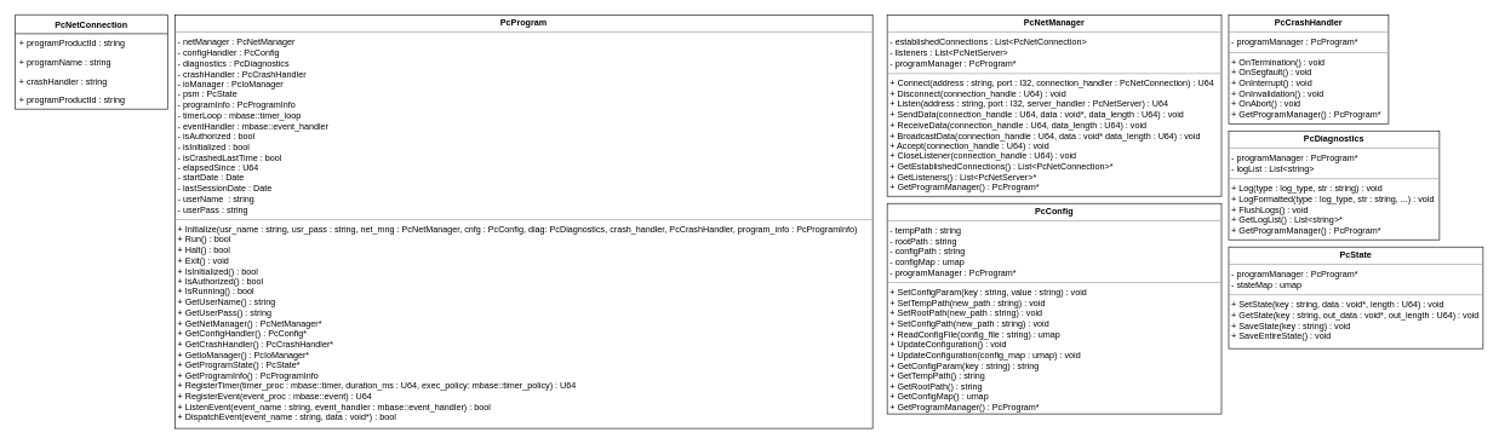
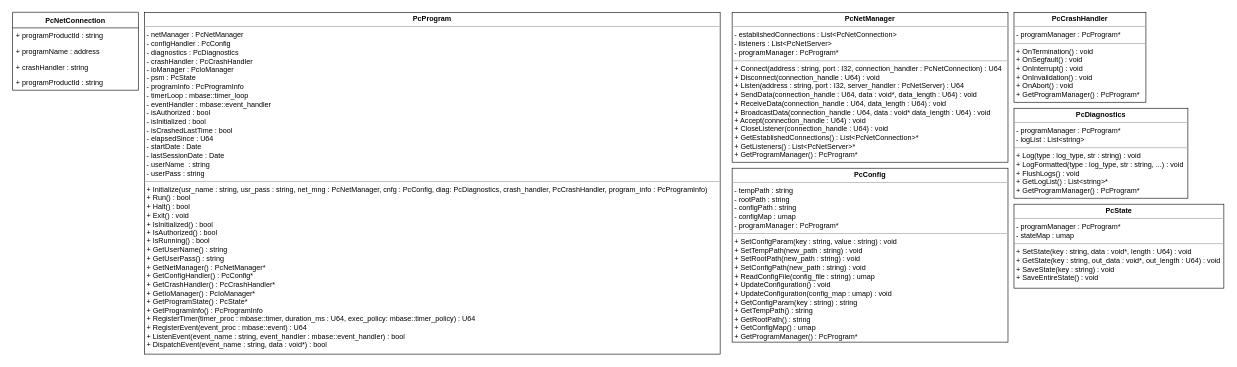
  <mxCell id="0" />
  <mxCell id="1" parent="0" />
  <mxCell id="2" value="&lt;p style=&quot;margin: 0px ; margin-top: 4px ; text-align: center&quot;&gt;&lt;b&gt;PcProgram&lt;/b&gt;&lt;/p&gt;&lt;hr size=&quot;1&quot;&gt;&lt;p style=&quot;margin: 0px ; margin-left: 4px&quot;&gt;- netManager : PcNetManager&lt;/p&gt;&lt;p style=&quot;margin: 0px ; margin-left: 4px&quot;&gt;- configHandler : PcConfig&lt;/p&gt;&lt;p style=&quot;margin: 0px ; margin-left: 4px&quot;&gt;- diagnostics : PcDiagnostics&lt;/p&gt;&lt;p style=&quot;margin: 0px ; margin-left: 4px&quot;&gt;- crashHandler : PcCrashHandler&lt;/p&gt;&lt;p style=&quot;margin: 0px 0px 0px 4px&quot;&gt;- ioManager : PcIoManager&lt;/p&gt;&lt;p style=&quot;margin: 0px ; margin-left: 4px&quot;&gt;&lt;span&gt;- psm : PcState&amp;nbsp;&lt;/span&gt;&lt;br&gt;&lt;/p&gt;&lt;p style=&quot;margin: 0px ; margin-left: 4px&quot;&gt;- programInfo : PcProgramInfo&lt;span&gt;&lt;br&gt;&lt;/span&gt;&lt;/p&gt;&lt;p style=&quot;margin: 0px ; margin-left: 4px&quot;&gt;- timerLoop : mbase::timer_loop&lt;/p&gt;&lt;p style=&quot;margin: 0px ; margin-left: 4px&quot;&gt;- eventHandler : mbase::event_handler&lt;/p&gt;&lt;p style=&quot;margin: 0px ; margin-left: 4px&quot;&gt;- isAuthorized : bool&lt;/p&gt;&lt;p style=&quot;margin: 0px ; margin-left: 4px&quot;&gt;- isInitialized : bool&lt;/p&gt;&lt;p style=&quot;margin: 0px ; margin-left: 4px&quot;&gt;- isCrashedLastTime : bool&lt;/p&gt;&lt;p style=&quot;margin: 0px ; margin-left: 4px&quot;&gt;- elapsedSince : U64&lt;/p&gt;&lt;p style=&quot;margin: 0px ; margin-left: 4px&quot;&gt;- startDate : Date&lt;/p&gt;&lt;p style=&quot;margin: 0px ; margin-left: 4px&quot;&gt;- lastSessionDate : Date&lt;/p&gt;&lt;p style=&quot;margin: 0px ; margin-left: 4px&quot;&gt;- userName&amp;nbsp; : string&lt;/p&gt;&lt;p style=&quot;margin: 0px ; margin-left: 4px&quot;&gt;- userPass : string&lt;/p&gt;&lt;hr size=&quot;1&quot;&gt;&lt;p style=&quot;margin: 0px ; margin-left: 4px&quot;&gt;+ Initialize(usr_name : string, usr_pass : string, net_mng : PcNetManager, cnfg : PcConfig, diag: PcDiagnostics, crash_handler, PcCrashHandler, program_info : PcProgramInfo)&lt;/p&gt;&lt;p style=&quot;margin: 0px ; margin-left: 4px&quot;&gt;+ Run() : bool&lt;/p&gt;&lt;p style=&quot;margin: 0px ; margin-left: 4px&quot;&gt;+ Halt() : bool&lt;/p&gt;&lt;p style=&quot;margin: 0px ; margin-left: 4px&quot;&gt;+ Exit() : void&lt;/p&gt;&lt;p style=&quot;margin: 0px ; margin-left: 4px&quot;&gt;+ IsInitialized() : bool&lt;/p&gt;&lt;p style=&quot;margin: 0px ; margin-left: 4px&quot;&gt;+ IsAuthorized() : bool&lt;/p&gt;&lt;p style=&quot;margin: 0px ; margin-left: 4px&quot;&gt;+ IsRunning() : bool&lt;/p&gt;&lt;p style=&quot;margin: 0px ; margin-left: 4px&quot;&gt;+ GetUserName() : string&lt;/p&gt;&lt;p style=&quot;margin: 0px ; margin-left: 4px&quot;&gt;+ GetUserPass() : string&lt;/p&gt;&lt;p style=&quot;margin: 0px ; margin-left: 4px&quot;&gt;+ GetNetManager() : PcNetManager*&lt;/p&gt;&lt;p style=&quot;margin: 0px ; margin-left: 4px&quot;&gt;+ GetConfigHandler() : PcConfig*&lt;/p&gt;&lt;p style=&quot;margin: 0px ; margin-left: 4px&quot;&gt;+ GetCrashHandler() : PcCrashHandler*&lt;/p&gt;&lt;p style=&quot;margin: 0px ; margin-left: 4px&quot;&gt;+ GetIoManager() : PcIoManager*&lt;br&gt;&lt;/p&gt;&lt;p style=&quot;margin: 0px ; margin-left: 4px&quot;&gt;+ GetProgramState() : PcState*&lt;/p&gt;&lt;p style=&quot;margin: 0px ; margin-left: 4px&quot;&gt;+ GetProgramInfo() : PcProgramInfo&lt;br&gt;&lt;/p&gt;&lt;p style=&quot;margin: 0px ; margin-left: 4px&quot;&gt;+ RegisterTimer(timer_proc : mbase::timer, duration_ms : U64, exec_policy: mbase::timer_policy) : U64&lt;/p&gt;&lt;p style=&quot;margin: 0px ; margin-left: 4px&quot;&gt;+ RegisterEvent(event_proc : mbase::event) : U64&lt;/p&gt;&lt;p style=&quot;margin: 0px ; margin-left: 4px&quot;&gt;+ ListenEvent(event_name : string, event_handler : mbase::event_handler) : bool&lt;/p&gt;&lt;p style=&quot;margin: 0px ; margin-left: 4px&quot;&gt;+ DispatchEvent(event_name : string, data : void*) : bool&lt;/p&gt;" style="verticalAlign=top;align=left;overflow=fill;fontSize=12;fontFamily=Helvetica;html=1;" parent="1" vertex="1"><mxGeometry x="240" y="20" width="960" height="570" as="geometry" /></mxCell>
  <mxCell id="3" value="PcNetConnection" style="swimlane;fontStyle=1;childLayout=stackLayout;horizontal=1;startSize=26;fillColor=none;horizontalStack=0;resizeParent=1;resizeParentMax=0;resizeLast=0;collapsible=1;marginBottom=0;" parent="1" vertex="1"><mxGeometry x="20" y="20" width="210" height="130" as="geometry" /></mxCell>
  <mxCell id="4" value="+ programProductId : string" style="text;strokeColor=none;fillColor=none;align=left;verticalAlign=top;spacingLeft=4;spacingRight=4;overflow=hidden;rotatable=0;points=[[0,0.5],[1,0.5]];portConstraint=eastwest;" parent="3" vertex="1"><mxGeometry y="26" width="210" height="26" as="geometry" /></mxCell>
- <mxCell id="5" value="+ programName : string" style="text;strokeColor=none;fillColor=none;align=left;verticalAlign=top;spacingLeft=4;spacingRight=4;overflow=hidden;rotatable=0;points=[[0,0.5],[1,0.5]];portConstraint=eastwest;" parent="3" vertex="1"><mxGeometry y="52" width="210" height="26" as="geometry" /></mxCell>
+ <mxCell id="5" value="+ programName : address" style="text;strokeColor=none;fillColor=none;align=left;verticalAlign=top;spacingLeft=4;spacingRight=4;overflow=hidden;rotatable=0;points=[[0,0.5],[1,0.5]];portConstraint=eastwest;" parent="3" vertex="1"><mxGeometry y="52" width="210" height="26" as="geometry" /></mxCell>
  <mxCell id="6" value="+ crashHandler : string" style="text;strokeColor=none;fillColor=none;align=left;verticalAlign=top;spacingLeft=4;spacingRight=4;overflow=hidden;rotatable=0;points=[[0,0.5],[1,0.5]];portConstraint=eastwest;" parent="3" vertex="1"><mxGeometry y="78" width="210" height="26" as="geometry" /></mxCell>
  <mxCell id="7" value="+ programProductId : string" style="text;strokeColor=none;fillColor=none;align=left;verticalAlign=top;spacingLeft=4;spacingRight=4;overflow=hidden;rotatable=0;points=[[0,0.5],[1,0.5]];portConstraint=eastwest;" parent="3" vertex="1"><mxGeometry y="104" width="210" height="26" as="geometry" /></mxCell>
  <mxCell id="8" value="&lt;p style=&quot;margin: 0px ; margin-top: 4px ; text-align: center&quot;&gt;&lt;b&gt;PcNetManager&lt;/b&gt;&lt;/p&gt;&lt;hr size=&quot;1&quot;&gt;&lt;p style=&quot;margin: 0px ; margin-left: 4px&quot;&gt;- establishedConnections : List&amp;lt;PcNetConnection&amp;gt;&lt;/p&gt;&lt;p style=&quot;margin: 0px ; margin-left: 4px&quot;&gt;- listeners : List&amp;lt;PcNetServer&amp;gt;&lt;/p&gt;&lt;p style=&quot;margin: 0px ; margin-left: 4px&quot;&gt;- programManager : PcProgram*&lt;/p&gt;&lt;hr size=&quot;1&quot;&gt;&lt;p style=&quot;margin: 0px ; margin-left: 4px&quot;&gt;+ Connect(address : string, port : I32, connection_handler : PcNetConnection) : U64&lt;/p&gt;&lt;p style=&quot;margin: 0px ; margin-left: 4px&quot;&gt;+ Disconnect(connection_handle : U64) : void&lt;/p&gt;&lt;p style=&quot;margin: 0px ; margin-left: 4px&quot;&gt;+ Listen(address : string, port : I32, server_handler : PcNetServer) : U64&lt;/p&gt;&lt;p style=&quot;margin: 0px ; margin-left: 4px&quot;&gt;+ SendData(connection_handle : U64, data : void*, data_length : U64) : void&lt;/p&gt;&lt;p style=&quot;margin: 0px ; margin-left: 4px&quot;&gt;+ ReceiveData(connection_handle : U64, data_length : U64) : void&lt;br&gt;&lt;/p&gt;&lt;p style=&quot;margin: 0px ; margin-left: 4px&quot;&gt;+ BroadcastData(connection_handle : U64, data : void* data_length : U64) : void&lt;/p&gt;&lt;p style=&quot;margin: 0px ; margin-left: 4px&quot;&gt;+ Accept(connection_handle : U64) : void&lt;/p&gt;&lt;p style=&quot;margin: 0px ; margin-left: 4px&quot;&gt;+ CloseListener(connection_handle : U64) : void&lt;/p&gt;&lt;p style=&quot;margin: 0px ; margin-left: 4px&quot;&gt;+ GetEstablishedConnections() : List&amp;lt;PcNetConnection&amp;gt;*&lt;/p&gt;&lt;p style=&quot;margin: 0px ; margin-left: 4px&quot;&gt;+ GetListeners() : List&amp;lt;PcNetServer&amp;gt;*&lt;/p&gt;&lt;p style=&quot;margin: 0px ; margin-left: 4px&quot;&gt;+ GetProgramManager() : PcProgram*&lt;/p&gt;" style="verticalAlign=top;align=left;overflow=fill;fontSize=12;fontFamily=Helvetica;html=1;" parent="1" vertex="1"><mxGeometry x="1220" y="20" width="460" height="250" as="geometry" /></mxCell>
  <mxCell id="9" value="&lt;p style=&quot;margin: 0px ; margin-top: 4px ; text-align: center&quot;&gt;&lt;b&gt;PcConfig&lt;/b&gt;&lt;/p&gt;&lt;hr size=&quot;1&quot;&gt;&lt;p style=&quot;margin: 0px ; margin-left: 4px&quot;&gt;- tempPath : string&lt;/p&gt;&lt;p style=&quot;margin: 0px ; margin-left: 4px&quot;&gt;- rootPath : string&lt;/p&gt;&lt;p style=&quot;margin: 0px ; margin-left: 4px&quot;&gt;- configPath : string&lt;/p&gt;&lt;p style=&quot;margin: 0px ; margin-left: 4px&quot;&gt;- configMap : umap&lt;/p&gt;&lt;p style=&quot;margin: 0px ; margin-left: 4px&quot;&gt;- programManager : PcProgram*&lt;/p&gt;&lt;hr size=&quot;1&quot;&gt;&lt;p style=&quot;margin: 0px ; margin-left: 4px&quot;&gt;+ SetConfigParam(key : string, value : string) : void&lt;/p&gt;&lt;p style=&quot;margin: 0px ; margin-left: 4px&quot;&gt;+ SetTempPath(new_path : string) : void&lt;/p&gt;&lt;p style=&quot;margin: 0px ; margin-left: 4px&quot;&gt;+ SetRootPath(new_path : string) : void&lt;/p&gt;&lt;p style=&quot;margin: 0px ; margin-left: 4px&quot;&gt;+ SetConfigPath(new_path : string) : void&lt;/p&gt;&lt;p style=&quot;margin: 0px ; margin-left: 4px&quot;&gt;+ ReadConfigFile(config_file : string) : umap&lt;/p&gt;&lt;p style=&quot;margin: 0px ; margin-left: 4px&quot;&gt;+ UpdateConfiguration() : void&lt;/p&gt;&lt;p style=&quot;margin: 0px ; margin-left: 4px&quot;&gt;+ UpdateConfiguration(config_map : umap) : void&lt;/p&gt;&lt;p style=&quot;margin: 0px ; margin-left: 4px&quot;&gt;+ GetConfigParam(key : string) : string&lt;br&gt;&lt;/p&gt;&lt;p style=&quot;margin: 0px ; margin-left: 4px&quot;&gt;+ GetTempPath() : string&lt;/p&gt;&lt;p style=&quot;margin: 0px ; margin-left: 4px&quot;&gt;+ GetRootPath() : string&lt;/p&gt;&lt;p style=&quot;margin: 0px ; margin-left: 4px&quot;&gt;+ GetConfigMap() : umap&lt;/p&gt;&lt;p style=&quot;margin: 0px ; margin-left: 4px&quot;&gt;+ GetProgramManager() : PcProgram*&lt;/p&gt;" style="verticalAlign=top;align=left;overflow=fill;fontSize=12;fontFamily=Helvetica;html=1;" parent="1" vertex="1"><mxGeometry x="1220" y="280" width="460" height="290" as="geometry" /></mxCell>
  <mxCell id="10" value="&lt;p style=&quot;margin: 0px ; margin-top: 4px ; text-align: center&quot;&gt;&lt;b&gt;PcCrashHandler&lt;/b&gt;&lt;/p&gt;&lt;hr size=&quot;1&quot;&gt;&lt;p style=&quot;margin: 0px ; margin-left: 4px&quot;&gt;- programManager : PcProgram*&lt;/p&gt;&lt;hr size=&quot;1&quot;&gt;&lt;p style=&quot;margin: 0px ; margin-left: 4px&quot;&gt;+ OnTermination() : void&lt;/p&gt;&lt;p style=&quot;margin: 0px ; margin-left: 4px&quot;&gt;+ OnSegfault() : void&lt;/p&gt;&lt;p style=&quot;margin: 0px ; margin-left: 4px&quot;&gt;+ OnInterrupt() : void&lt;/p&gt;&lt;p style=&quot;margin: 0px ; margin-left: 4px&quot;&gt;+ OnInvalidation() : void&lt;/p&gt;&lt;p style=&quot;margin: 0px ; margin-left: 4px&quot;&gt;+ OnAbort() : void&lt;/p&gt;&lt;p style=&quot;margin: 0px ; margin-left: 4px&quot;&gt;+ GetProgramManager() : PcProgram*&lt;/p&gt;" style="verticalAlign=top;align=left;overflow=fill;fontSize=12;fontFamily=Helvetica;html=1;" parent="1" vertex="1"><mxGeometry x="1690" y="20" width="220" height="150" as="geometry" /></mxCell>
  <mxCell id="11" value="&lt;p style=&quot;margin: 0px ; margin-top: 4px ; text-align: center&quot;&gt;&lt;b&gt;PcDiagnostics&lt;/b&gt;&lt;/p&gt;&lt;hr size=&quot;1&quot;&gt;&lt;p style=&quot;margin: 0px ; margin-left: 4px&quot;&gt;- programManager : PcProgram*&lt;/p&gt;&lt;p style=&quot;margin: 0px ; margin-left: 4px&quot;&gt;- logList : List&amp;lt;string&amp;gt;&amp;nbsp;&lt;/p&gt;&lt;hr size=&quot;1&quot;&gt;&lt;p style=&quot;margin: 0px ; margin-left: 4px&quot;&gt;+ Log(type : log_type, str : string) : void&lt;/p&gt;&lt;p style=&quot;margin: 0px ; margin-left: 4px&quot;&gt;+ LogFormatted(type : log_type, str : string, ...) : void&lt;/p&gt;&lt;p style=&quot;margin: 0px ; margin-left: 4px&quot;&gt;+ FlushLogs() : void&lt;/p&gt;&lt;p style=&quot;margin: 0px ; margin-left: 4px&quot;&gt;+ GetLogList() : List&amp;lt;string&amp;gt;*&lt;/p&gt;&lt;p style=&quot;margin: 0px ; margin-left: 4px&quot;&gt;+ GetProgramManager() : PcProgram*&lt;/p&gt;&lt;p style=&quot;margin: 0px ; margin-left: 4px&quot;&gt;&lt;br&gt;&lt;/p&gt;" style="verticalAlign=top;align=left;overflow=fill;fontSize=12;fontFamily=Helvetica;html=1;" parent="1" vertex="1"><mxGeometry x="1690" y="180" width="290" height="150" as="geometry" /></mxCell>
  <mxCell id="12" value="&lt;p style=&quot;margin: 0px ; margin-top: 4px ; text-align: center&quot;&gt;&lt;b&gt;PcState&lt;/b&gt;&lt;/p&gt;&lt;hr size=&quot;1&quot;&gt;&lt;p style=&quot;margin: 0px ; margin-left: 4px&quot;&gt;- programManager : PcProgram*&lt;/p&gt;&lt;p style=&quot;margin: 0px ; margin-left: 4px&quot;&gt;- stateMap : umap&lt;/p&gt;&lt;hr size=&quot;1&quot;&gt;&lt;p style=&quot;margin: 0px ; margin-left: 4px&quot;&gt;+ SetState(key : string, data : void*, length : U64) : void&lt;/p&gt;&lt;p style=&quot;margin: 0px ; margin-left: 4px&quot;&gt;+ GetState(key : string, out_data : void*, out_length : U64) : void&lt;/p&gt;&lt;p style=&quot;margin: 0px ; margin-left: 4px&quot;&gt;+ SaveState(key : string) : void&lt;/p&gt;&lt;p style=&quot;margin: 0px ; margin-left: 4px&quot;&gt;+ SaveEntireState() : void&lt;/p&gt;" style="verticalAlign=top;align=left;overflow=fill;fontSize=12;fontFamily=Helvetica;html=1;" parent="1" vertex="1"><mxGeometry x="1690" y="340" width="350" height="140" as="geometry" /></mxCell>
